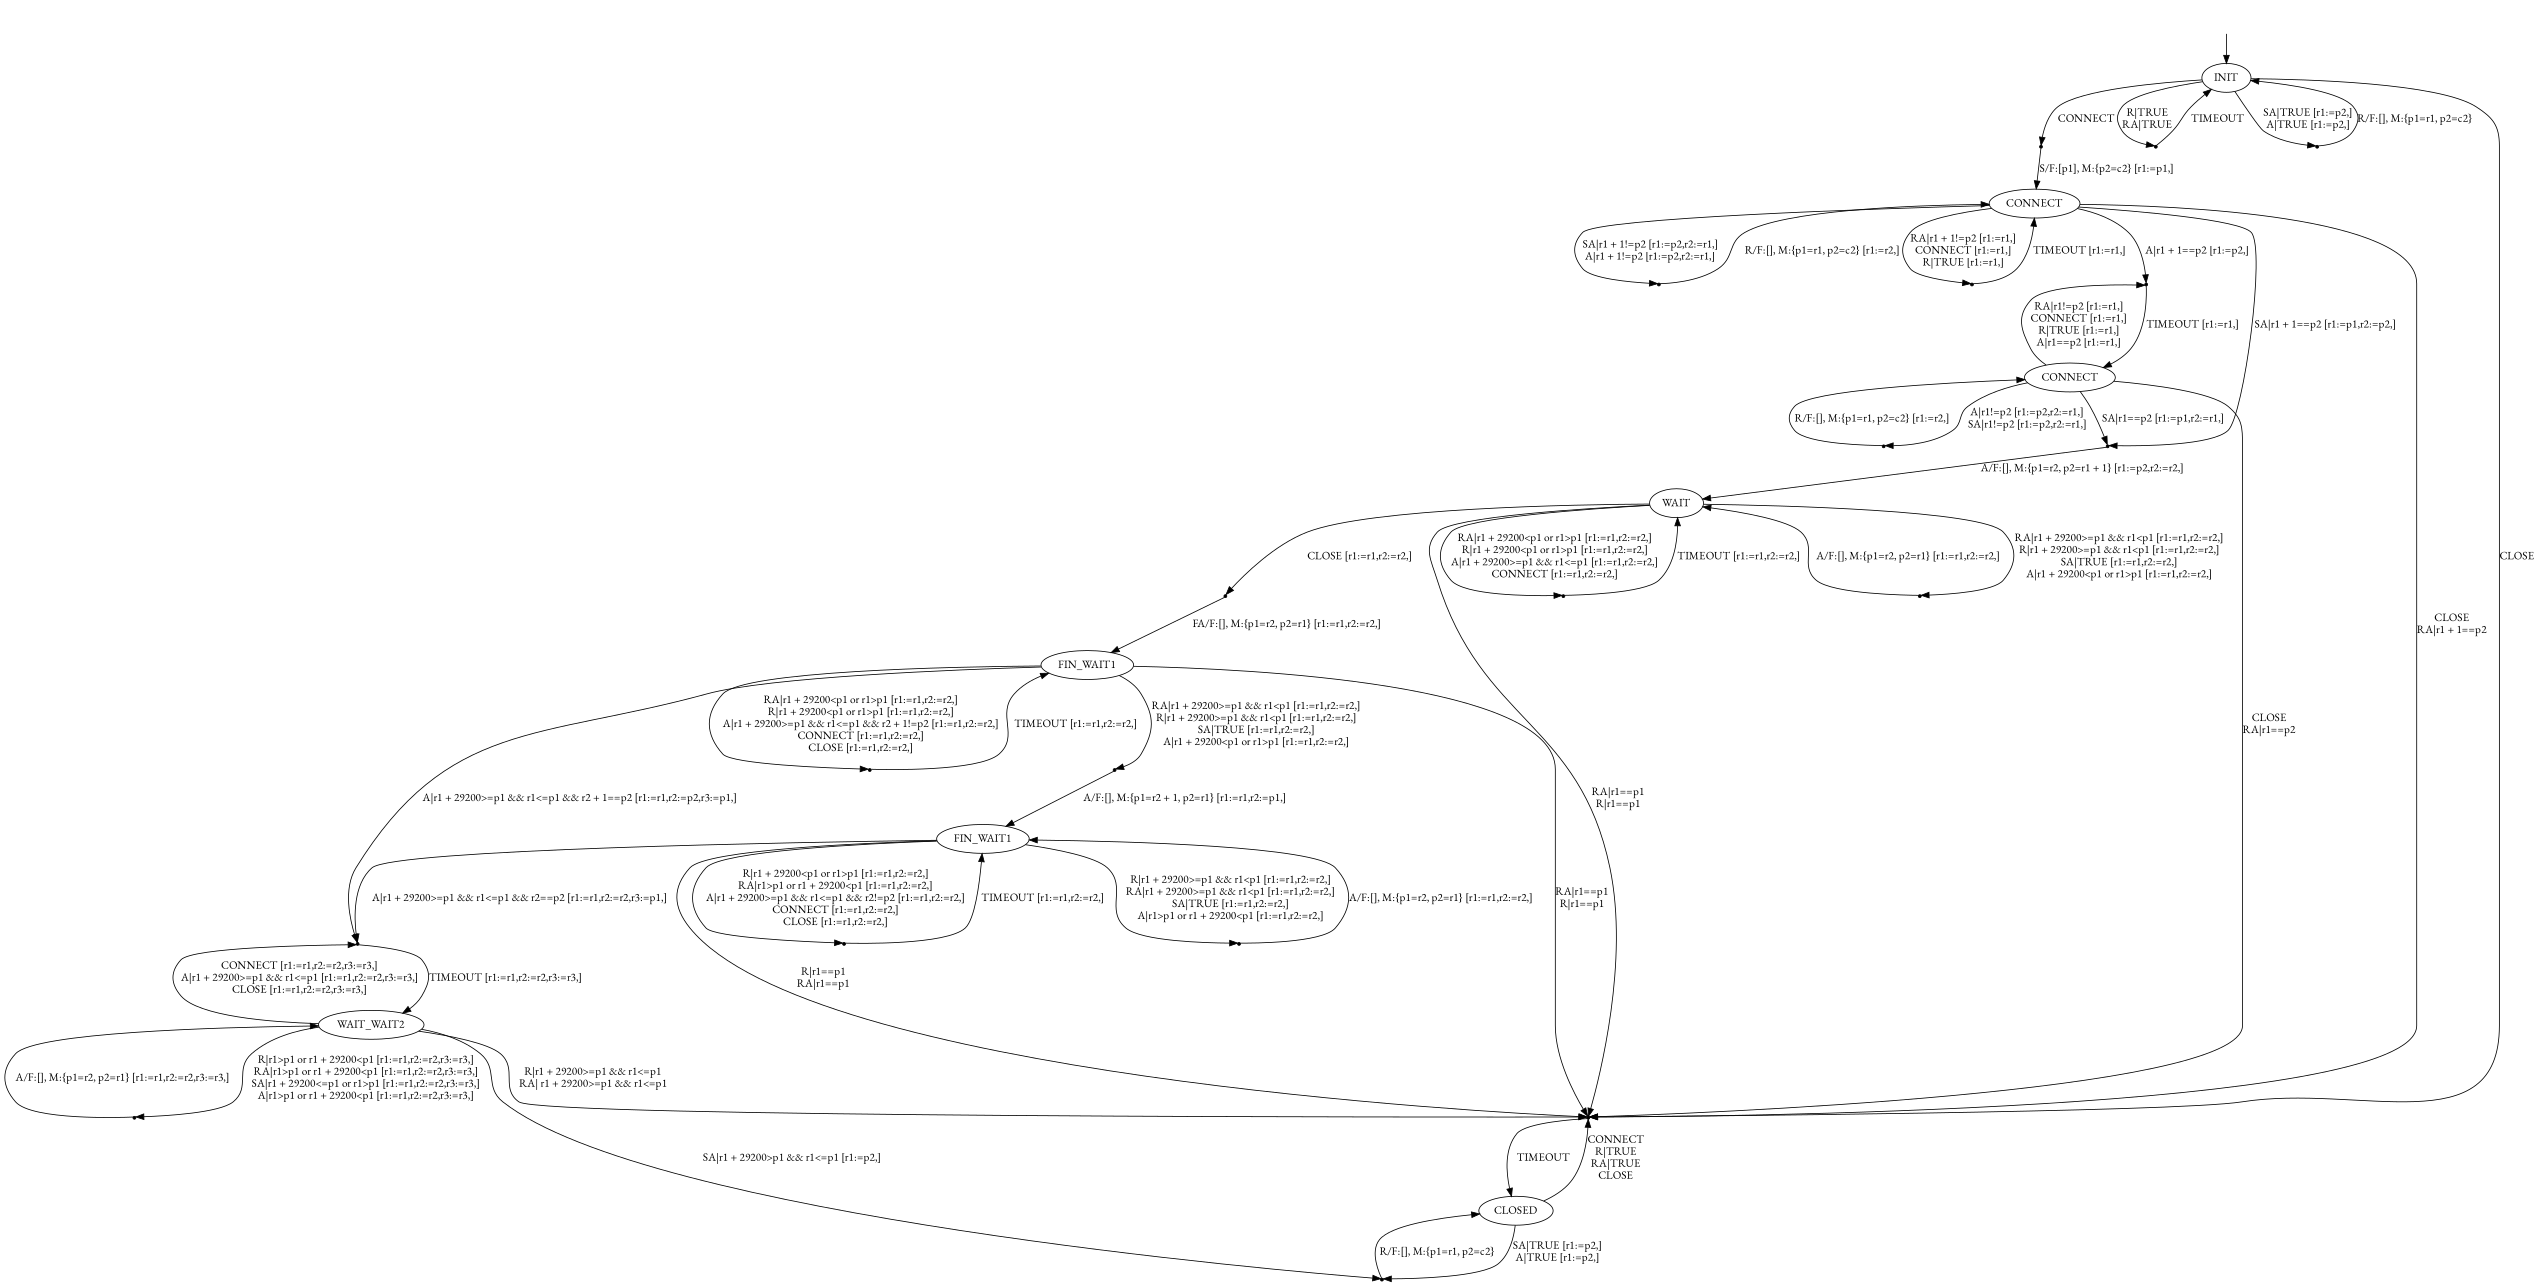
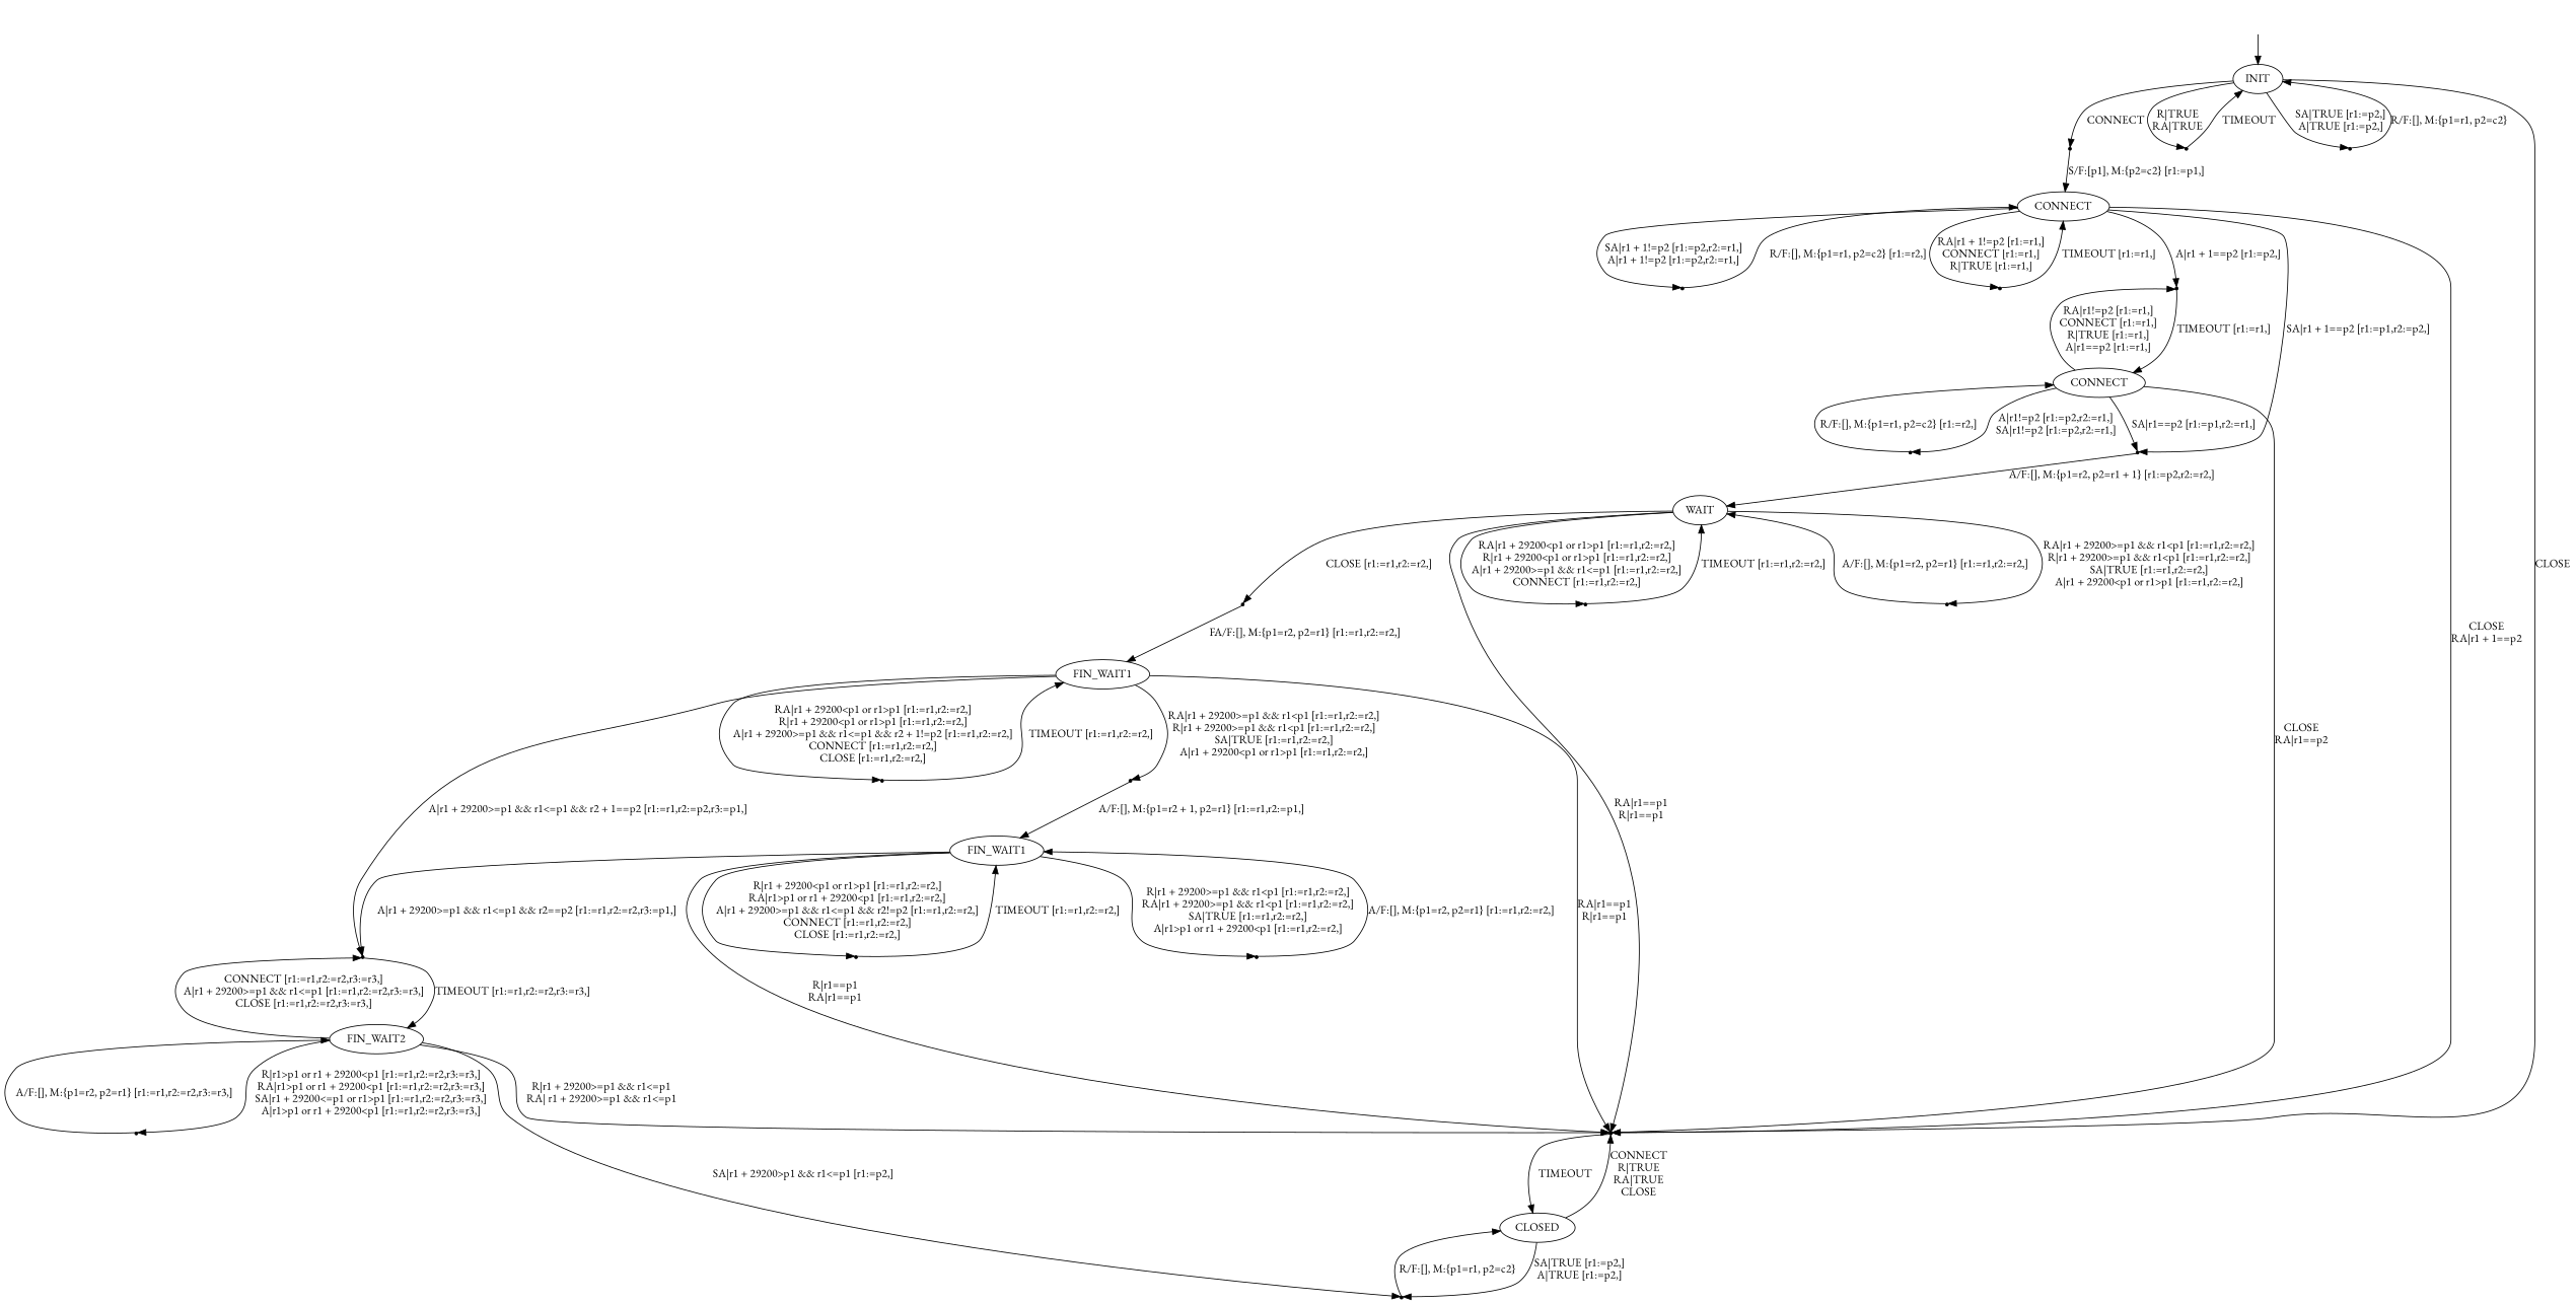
  digraph {
    fontname="EB Garamond"
    node [fontname="EB Garamond" shape=point style=solid]
    edge [fontname="EB Garamond"]
    "" [shape=none style=""]
    n2 [label=INIT shape=ellipse]
    l1
    l4
    l5
    l8
    n7 [label=CONNECT shape=ellipse]
    n8 [label=CLOSED shape=ellipse]
    l7
    l11
    l12
    l15
    n13 [label=CONNECT shape=ellipse]
    n14 [label=WAIT shape=ellipse]
    l10
    l14
    l17
    l18
    l21
    n20 [label=FIN_WAIT1 shape=ellipse]
    l20
    l22
    l26
    n24 [label=FIN_WAIT1 shape=ellipse]
-   n25 [label=WAIT_WAIT2 shape=ellipse]
+   n25 [label=FIN_WAIT2 shape=ellipse]
    l24
    l25
    l28
    "" -> n2
    n2 -> l1 [label=CONNECT]
    n2 -> l4 [label="R|TRUE\nRA|TRUE"]
    n2 -> l5 [label="SA|TRUE [r1:=p2,]\nA|TRUE [r1:=p2,]"]
    n2 -> l8 [label=CLOSE]
    l1 -> n7 [label="S/F:[p1], M:{p2=c2} [r1:=p1,]"]
    l4 -> n2 [label=TIMEOUT]
    l5 -> n2 [label="R/F:[], M:{p1=r1, p2=c2}"]
    l8 -> n8 [label=TIMEOUT]
    n7 -> l8 [label="CLOSE\nRA|r1 + 1==p2"]
    n7 -> l7 [label="SA|r1 + 1!=p2 [r1:=p2,r2:=r1,]\nA|r1 + 1!=p2 [r1:=p2,r2:=r1,]"]
    n7 -> l11 [label="RA|r1 + 1!=p2 [r1:=r1,]\nCONNECT [r1:=r1,]\nR|TRUE [r1:=r1,]"]
    n7 -> l12 [label="A|r1 + 1==p2 [r1:=p2,]"]
    n7 -> l15 [label="SA|r1 + 1==p2 [r1:=p1,r2:=p2,]"]
    n8 -> l8 [label="CONNECT\nR|TRUE\nRA|TRUE\nCLOSE"]
    n8 -> l10 [label="SA|TRUE [r1:=p2,]\nA|TRUE [r1:=p2,]"]
    l7 -> n7 [label="R/F:[], M:{p1=r1, p2=c2} [r1:=r2,]"]
    l11 -> n7 [label="TIMEOUT [r1:=r1,]"]
    l12 -> n13 [label="TIMEOUT [r1:=r1,]"]
    l15 -> n14 [label="A/F:[], M:{p1=r2, p2=r1 + 1} [r1:=p2,r2:=r2,]"]
    n13 -> l8 [label="CLOSE\nRA|r1==p2"]
    n13 -> l12 [label="RA|r1!=p2 [r1:=r1,]\nCONNECT [r1:=r1,]\nR|TRUE [r1:=r1,]\nA|r1==p2 [r1:=r1,]"]
    n13 -> l15 [label="SA|r1==p2 [r1:=p1,r2:=r1,]"]
    n13 -> l14 [label="A|r1!=p2 [r1:=p2,r2:=r1,]\nSA|r1!=p2 [r1:=p2,r2:=r1,]"]
    n14 -> l8 [label="RA|r1==p1\nR|r1==p1"]
    n14 -> l17 [label="RA|r1 + 29200&gt;=p1 &amp;&amp; r1&lt;p1 [r1:=r1,r2:=r2,]\nR|r1 + 29200&gt;=p1 &amp;&amp; r1&lt;p1 [r1:=r1,r2:=r2,]\nSA|TRUE [r1:=r1,r2:=r2,]\nA|r1 + 29200&lt;p1 or r1&gt;p1 [r1:=r1,r2:=r2,]"]
    n14 -> l18 [label="CLOSE [r1:=r1,r2:=r2,]"]
    n14 -> l21 [label="RA|r1 + 29200&lt;p1 or r1&gt;p1 [r1:=r1,r2:=r2,]\nR|r1 + 29200&lt;p1 or r1&gt;p1 [r1:=r1,r2:=r2,]\nA|r1 + 29200&gt;=p1 &amp;&amp; r1&lt;=p1 [r1:=r1,r2:=r2,]\nCONNECT [r1:=r1,r2:=r2,]"]
    l10 -> n8 [label="R/F:[], M:{p1=r1, p2=c2}"]
    l14 -> n13 [label="R/F:[], M:{p1=r1, p2=c2} [r1:=r2,]"]
    l17 -> n14 [label="A/F:[], M:{p1=r2, p2=r1} [r1:=r1,r2:=r2,]"]
    l18 -> n20 [label="FA/F:[], M:{p1=r2, p2=r1} [r1:=r1,r2:=r2,]"]
    l21 -> n14 [label="TIMEOUT [r1:=r1,r2:=r2,]"]
    n20 -> l8 [label="RA|r1==p1\nR|r1==p1"]
    n20 -> l20 [label="RA|r1 + 29200&gt;=p1 &amp;&amp; r1&lt;p1 [r1:=r1,r2:=r2,]\nR|r1 + 29200&gt;=p1 &amp;&amp; r1&lt;p1 [r1:=r1,r2:=r2,]\nSA|TRUE [r1:=r1,r2:=r2,]\nA|r1 + 29200&lt;p1 or r1&gt;p1 [r1:=r1,r2:=r2,]"]
    n20 -> l22 [label="RA|r1 + 29200&lt;p1 or r1&gt;p1 [r1:=r1,r2:=r2,]\nR|r1 + 29200&lt;p1 or r1&gt;p1 [r1:=r1,r2:=r2,]\nA|r1 + 29200&gt;=p1 &amp;&amp; r1&lt;=p1 &amp;&amp; r2 + 1!=p2 [r1:=r1,r2:=r2,]\nCONNECT [r1:=r1,r2:=r2,]\nCLOSE [r1:=r1,r2:=r2,]"]
    n20 -> l26 [label="A|r1 + 29200&gt;=p1 &amp;&amp; r1&lt;=p1 &amp;&amp; r2 + 1==p2 [r1:=r1,r2:=p2,r3:=p1,]"]
    l20 -> n24 [label="A/F:[], M:{p1=r2 + 1, p2=r1} [r1:=r1,r2:=p1,]"]
    l22 -> n20 [label="TIMEOUT [r1:=r1,r2:=r2,]"]
    l26 -> n25 [label="TIMEOUT [r1:=r1,r2:=r2,r3:=r3,]"]
    n24 -> l8 [label="R|r1==p1\nRA|r1==p1"]
    n24 -> l26 [label="A|r1 + 29200&gt;=p1 &amp;&amp; r1&lt;=p1 &amp;&amp; r2==p2 [r1:=r1,r2:=r2,r3:=p1,]"]
    n24 -> l24 [label="R|r1 + 29200&gt;=p1 &amp;&amp; r1&lt;p1 [r1:=r1,r2:=r2,]\nRA|r1 + 29200&gt;=p1 &amp;&amp; r1&lt;p1 [r1:=r1,r2:=r2,]\nSA|TRUE [r1:=r1,r2:=r2,]\nA|r1&gt;p1 or r1 + 29200&lt;p1 [r1:=r1,r2:=r2,]"]
    n24 -> l25 [label="R|r1 + 29200&lt;p1 or r1&gt;p1 [r1:=r1,r2:=r2,]\nRA|r1&gt;p1 or r1 + 29200&lt;p1 [r1:=r1,r2:=r2,]\nA|r1 + 29200&gt;=p1 &amp;&amp; r1&lt;=p1 &amp;&amp; r2!=p2 [r1:=r1,r2:=r2,]\nCONNECT [r1:=r1,r2:=r2,]\nCLOSE [r1:=r1,r2:=r2,]"]
    n25 -> l8 [label="R|r1 + 29200&gt;=p1 &amp;&amp; r1&lt;=p1\nRA| r1 + 29200&gt;=p1 &amp;&amp; r1&lt;=p1"]
    n25 -> l10 [label="SA|r1 + 29200&gt;p1 &amp;&amp; r1&lt;=p1 [r1:=p2,]"]
    n25 -> l26 [label="CONNECT [r1:=r1,r2:=r2,r3:=r3,]\nA|r1 + 29200&gt;=p1 &amp;&amp; r1&lt;=p1 [r1:=r1,r2:=r2,r3:=r3,]\nCLOSE [r1:=r1,r2:=r2,r3:=r3,]"]
    n25 -> l28 [label="R|r1&gt;p1 or r1 + 29200&lt;p1 [r1:=r1,r2:=r2,r3:=r3,]\nRA|r1&gt;p1 or r1 + 29200&lt;p1 [r1:=r1,r2:=r2,r3:=r3,]\nSA|r1 + 29200&lt;=p1 or r1&gt;p1 [r1:=r1,r2:=r2,r3:=r3,]\nA|r1&gt;p1 or r1 + 29200&lt;p1 [r1:=r1,r2:=r2,r3:=r3,]"]
    l24 -> n24 [label="A/F:[], M:{p1=r2, p2=r1} [r1:=r1,r2:=r2,]"]
    l25 -> n24 [label="TIMEOUT [r1:=r1,r2:=r2,]"]
    l28 -> n25 [label="A/F:[], M:{p1=r2, p2=r1} [r1:=r1,r2:=r2,r3:=r3,]"]
  }
